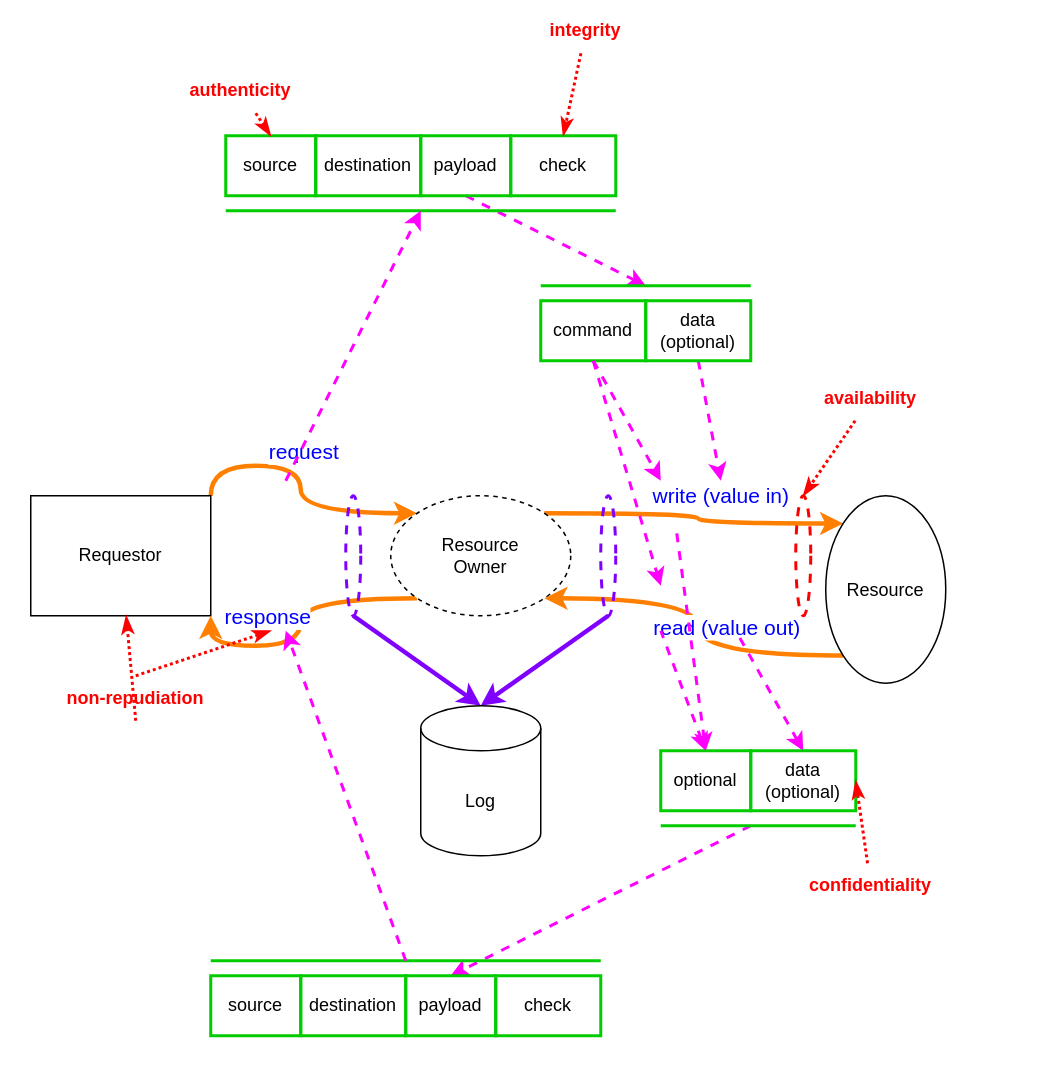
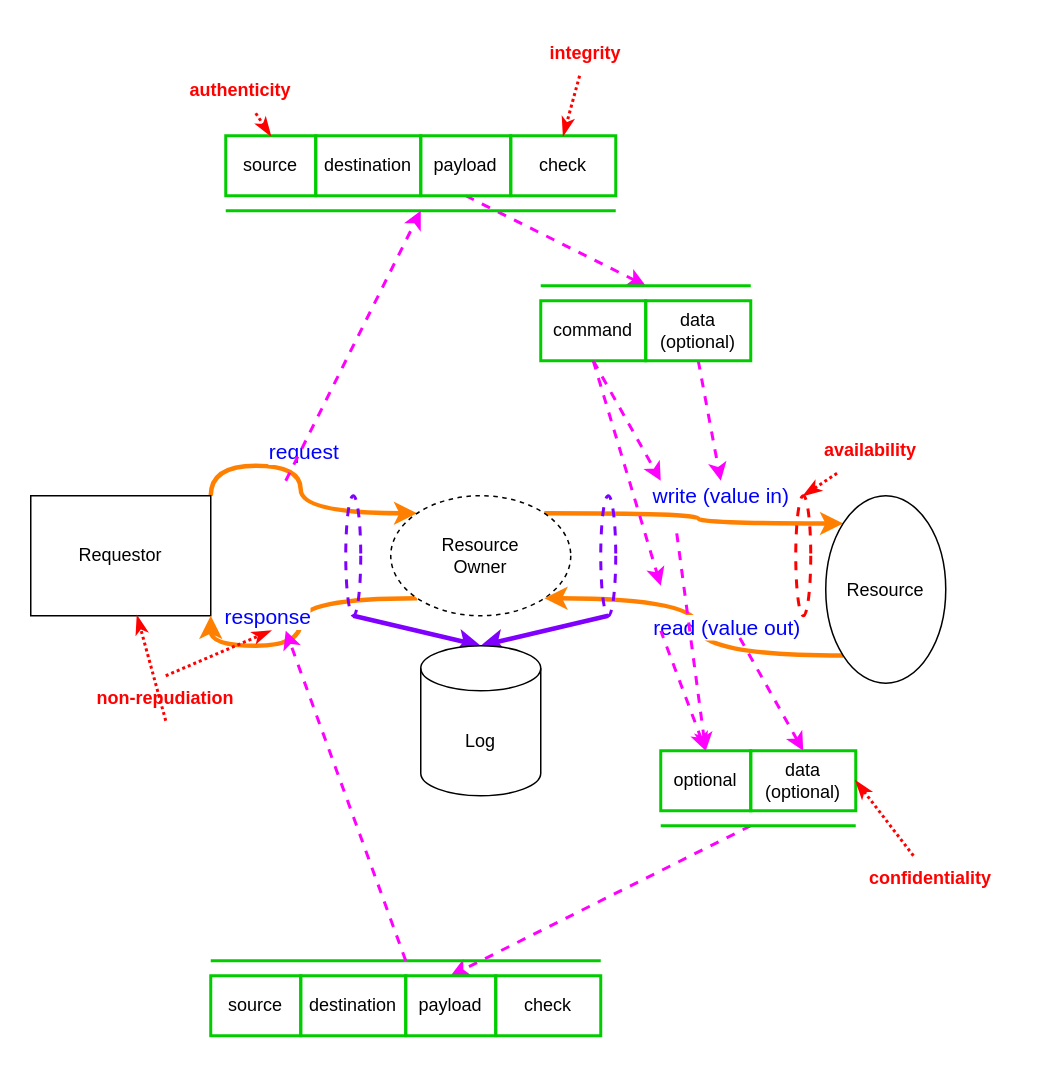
  <mxCell id="0" />
  <mxCell id="1" parent="0" />
  <mxCell id="2" style="edgeStyle=orthogonalEdgeStyle;rounded=0;orthogonalLoop=1;jettySize=auto;html=1;exitX=1;exitY=0;exitDx=0;exitDy=0;entryX=0;entryY=0;entryDx=0;entryDy=0;curved=1;strokeWidth=3;strokeColor=#FF8000;" edge="1" parent="1" source="4" target="10"><mxGeometry relative="1" as="geometry" /></mxCell>
  <mxCell id="3" value="&lt;font style=&quot;font-size: 14px;&quot; color=&quot;#0000ff&quot;&gt;request&lt;/font&gt;" style="edgeLabel;html=1;align=center;verticalAlign=middle;resizable=0;points=[];" vertex="1" connectable="0" parent="2"><mxGeometry x="-0.133" relative="1" as="geometry"><mxPoint x="1" y="-12" as="offset" /></mxGeometry></mxCell>
  <mxCell id="4" value="Requestor" style="whiteSpace=wrap;html=1;rounded=0;" vertex="1" parent="1"><mxGeometry x="20" y="330" width="120" height="80" as="geometry" /></mxCell>
  <mxCell id="5" style="edgeStyle=orthogonalEdgeStyle;rounded=0;orthogonalLoop=1;jettySize=auto;html=1;exitX=0;exitY=1;exitDx=0;exitDy=0;entryX=1;entryY=1;entryDx=0;entryDy=0;curved=1;strokeWidth=3;strokeColor=#FF8000;" edge="1" parent="1" source="10" target="4"><mxGeometry relative="1" as="geometry" /></mxCell>
  <mxCell id="6" value="response" style="edgeLabel;html=1;align=center;verticalAlign=middle;resizable=0;points=[];fontSize=14;fontColor=#0000FF;" vertex="1" connectable="0" parent="5"><mxGeometry x="-0.267" y="-1" relative="1" as="geometry"><mxPoint x="-31" y="13" as="offset" /></mxGeometry></mxCell>
  <mxCell id="7" style="edgeStyle=orthogonalEdgeStyle;rounded=0;orthogonalLoop=1;jettySize=auto;html=1;exitX=1;exitY=0;exitDx=0;exitDy=0;entryX=0;entryY=0;entryDx=0;entryDy=0;curved=1;strokeWidth=3;strokeColor=#FF8000;" edge="1" parent="1" source="10" target="14"><mxGeometry relative="1" as="geometry" /></mxCell>
  <mxCell id="8" value="write (value in)" style="edgeLabel;html=1;align=center;verticalAlign=middle;resizable=0;points=[];fontSize=14;fontColor=#0000FF;" vertex="1" connectable="0" parent="7"><mxGeometry x="-0.236" y="2" relative="1" as="geometry"><mxPoint x="38" y="-10" as="offset" /></mxGeometry></mxCell>
  <mxCell id="9" style="rounded=0;orthogonalLoop=1;jettySize=auto;html=1;exitX=0.5;exitY=1;exitDx=0;exitDy=0;strokeWidth=3;strokeColor=#7F00FF;entryX=0.5;entryY=0;entryDx=0;entryDy=0;entryPerimeter=0;" edge="1" parent="1" source="17" target="15"><mxGeometry relative="1" as="geometry"><mxPoint x="320" y="580" as="targetPoint" /></mxGeometry></mxCell>
  <mxCell id="10" value="Resource&lt;br&gt;Owner" style="ellipse;whiteSpace=wrap;html=1;dashed=1;" vertex="1" parent="1"><mxGeometry x="260" y="330" width="120" height="80" as="geometry" /></mxCell>
  <mxCell id="11" style="edgeStyle=orthogonalEdgeStyle;rounded=0;orthogonalLoop=1;jettySize=auto;html=1;exitX=0;exitY=1;exitDx=0;exitDy=0;entryX=1;entryY=1;entryDx=0;entryDy=0;curved=1;strokeWidth=3;strokeColor=#FF8000;" edge="1" parent="1" source="14" target="10"><mxGeometry relative="1" as="geometry" /></mxCell>
  <mxCell id="12" value="read (value out)" style="edgeLabel;html=1;align=center;verticalAlign=middle;resizable=0;points=[];fontSize=14;fontColor=#0000FF;" vertex="1" connectable="0" parent="11"><mxGeometry x="0.082" relative="1" as="geometry"><mxPoint x="18" y="12" as="offset" /></mxGeometry></mxCell>
  <mxCell id="13" style="rounded=0;orthogonalLoop=1;jettySize=auto;html=1;exitX=0.5;exitY=1;exitDx=0;exitDy=0;entryX=0.5;entryY=0;entryDx=0;entryDy=0;strokeWidth=3;strokeColor=#7F00FF;entryPerimeter=0;" edge="1" parent="1" source="16" target="15"><mxGeometry relative="1" as="geometry" /></mxCell>
  <mxCell id="14" value="Resource" style="ellipse;whiteSpace=wrap;html=1;" vertex="1" parent="1"><mxGeometry x="550" y="330" width="80" height="125" as="geometry" /></mxCell>
- <mxCell id="15" value="&lt;font color=&quot;#000000&quot; style=&quot;font-size: 12px;&quot;&gt;Log&lt;/font&gt;" style="shape=cylinder3;whiteSpace=wrap;html=1;boundedLbl=1;backgroundOutline=1;size=15;fontSize=14;fontColor=#0000FF;" vertex="1" parent="1"><mxGeometry x="280" y="470" width="80" height="100" as="geometry" /></mxCell>
+ <mxCell id="15" value="&lt;font color=&quot;#000000&quot; style=&quot;font-size: 12px;&quot;&gt;Log&lt;/font&gt;" style="shape=cylinder3;whiteSpace=wrap;html=1;boundedLbl=1;backgroundOutline=1;size=15;fontSize=14;fontColor=#0000FF;" vertex="1" parent="1"><mxGeometry x="280" y="430" width="80" height="100" as="geometry" /></mxCell>
  <mxCell id="16" value="" style="ellipse;whiteSpace=wrap;html=1;fontSize=12;fontColor=#000000;dashed=1;strokeColor=#7F00FF;fillColor=none;strokeWidth=2;" vertex="1" parent="1"><mxGeometry x="400" y="330" width="10" height="80" as="geometry" /></mxCell>
  <mxCell id="17" value="" style="ellipse;whiteSpace=wrap;html=1;fontSize=12;fontColor=#000000;dashed=1;strokeColor=#7F00FF;fillColor=none;strokeWidth=2;" vertex="1" parent="1"><mxGeometry x="230" y="330" width="10" height="80" as="geometry" /></mxCell>
  <mxCell id="18" value="optional" style="rounded=0;whiteSpace=wrap;html=1;strokeColor=#00CC00;fontSize=12;fontColor=#000000;fillColor=none;strokeWidth=2;" vertex="1" parent="1"><mxGeometry x="440" y="500" width="60" height="40" as="geometry" /></mxCell>
  <mxCell id="19" style="edgeStyle=none;rounded=0;orthogonalLoop=1;jettySize=auto;html=1;exitX=0.5;exitY=0;exitDx=0;exitDy=0;dashed=1;strokeColor=#FF00FF;strokeWidth=2;fontSize=12;fontColor=#000000;startArrow=classic;startFill=1;endArrow=none;endFill=0;" edge="1" parent="1" source="20"><mxGeometry relative="1" as="geometry"><mxPoint x="490" y="420" as="targetPoint" /></mxGeometry></mxCell>
  <mxCell id="20" value="data&lt;br&gt;(optional)" style="rounded=0;whiteSpace=wrap;html=1;strokeColor=#00CC00;fontSize=12;fontColor=#000000;fillColor=none;strokeWidth=2;" vertex="1" parent="1"><mxGeometry x="500" y="500" width="70" height="40" as="geometry" /></mxCell>
  <mxCell id="21" style="edgeStyle=none;rounded=0;orthogonalLoop=1;jettySize=auto;html=1;strokeColor=#FF00FF;strokeWidth=2;fontSize=12;fontColor=#000000;dashed=1;exitX=0.5;exitY=1;exitDx=0;exitDy=0;" edge="1" parent="1" source="22"><mxGeometry relative="1" as="geometry"><mxPoint x="440" y="320" as="targetPoint" /></mxGeometry></mxCell>
  <mxCell id="22" value="command" style="rounded=0;whiteSpace=wrap;html=1;strokeColor=#00CC00;fontSize=12;fontColor=#000000;fillColor=none;strokeWidth=2;" vertex="1" parent="1"><mxGeometry x="360" y="200" width="70" height="40" as="geometry" /></mxCell>
  <mxCell id="23" style="edgeStyle=none;rounded=0;orthogonalLoop=1;jettySize=auto;html=1;exitX=0.5;exitY=1;exitDx=0;exitDy=0;strokeColor=#FF00FF;strokeWidth=2;fontSize=12;fontColor=#000000;dashed=1;" edge="1" parent="1" source="24"><mxGeometry relative="1" as="geometry"><mxPoint x="480" y="320" as="targetPoint" /></mxGeometry></mxCell>
  <mxCell id="24" value="data&lt;br&gt;(optional)" style="rounded=0;whiteSpace=wrap;html=1;strokeColor=#00CC00;fontSize=12;fontColor=#000000;fillColor=none;strokeWidth=2;" vertex="1" parent="1"><mxGeometry x="430" y="200" width="70" height="40" as="geometry" /></mxCell>
  <mxCell id="25" style="edgeStyle=none;rounded=0;orthogonalLoop=1;jettySize=auto;html=1;dashed=1;strokeColor=#FF00FF;strokeWidth=2;fontSize=12;fontColor=#000000;startArrow=none;startFill=0;endArrow=classic;endFill=1;entryX=0.5;entryY=0;entryDx=0;entryDy=0;" edge="1" parent="1" target="26"><mxGeometry relative="1" as="geometry"><mxPoint x="590" y="720" as="targetPoint" /><mxPoint x="500" y="550" as="sourcePoint" /></mxGeometry></mxCell>
  <mxCell id="26" value="payload" style="rounded=0;whiteSpace=wrap;html=1;strokeColor=#00CC00;fontSize=12;fontColor=#000000;fillColor=none;strokeWidth=2;" vertex="1" parent="1"><mxGeometry x="270" y="650" width="60" height="40" as="geometry" /></mxCell>
  <mxCell id="27" value="check" style="rounded=0;whiteSpace=wrap;html=1;strokeColor=#00CC00;fontSize=12;fontColor=#000000;fillColor=none;strokeWidth=2;" vertex="1" parent="1"><mxGeometry x="330" y="650" width="70" height="40" as="geometry" /></mxCell>
  <mxCell id="28" value="source" style="rounded=0;whiteSpace=wrap;html=1;strokeColor=#00CC00;fontSize=12;fontColor=#000000;fillColor=none;strokeWidth=2;" vertex="1" parent="1"><mxGeometry x="140" y="650" width="60" height="40" as="geometry" /></mxCell>
  <mxCell id="29" value="destination" style="rounded=0;whiteSpace=wrap;html=1;strokeColor=#00CC00;fontSize=12;fontColor=#000000;fillColor=none;strokeWidth=2;" vertex="1" parent="1"><mxGeometry x="200" y="650" width="70" height="40" as="geometry" /></mxCell>
  <mxCell id="30" style="edgeStyle=none;rounded=0;orthogonalLoop=1;jettySize=auto;html=1;exitX=0.5;exitY=1;exitDx=0;exitDy=0;dashed=1;strokeColor=#FF00FF;strokeWidth=2;fontSize=12;fontColor=#000000;startArrow=none;startFill=0;endArrow=classic;endFill=1;" edge="1" parent="1" source="31"><mxGeometry relative="1" as="geometry"><mxPoint x="430" y="190" as="targetPoint" /></mxGeometry></mxCell>
  <mxCell id="31" value="payload" style="rounded=0;whiteSpace=wrap;html=1;strokeColor=#00CC00;fontSize=12;fontColor=#000000;fillColor=none;strokeWidth=2;" vertex="1" parent="1"><mxGeometry x="280" y="90" width="60" height="40" as="geometry" /></mxCell>
  <mxCell id="32" value="check" style="rounded=0;whiteSpace=wrap;html=1;strokeColor=#00CC00;fontSize=12;fontColor=#000000;fillColor=none;strokeWidth=2;" vertex="1" parent="1"><mxGeometry x="340" y="90" width="70" height="40" as="geometry" /></mxCell>
  <mxCell id="33" value="source" style="rounded=0;whiteSpace=wrap;html=1;strokeColor=#00CC00;fontSize=12;fontColor=#000000;fillColor=none;strokeWidth=2;" vertex="1" parent="1"><mxGeometry x="150" y="90" width="60" height="40" as="geometry" /></mxCell>
  <mxCell id="34" value="destination" style="rounded=0;whiteSpace=wrap;html=1;strokeColor=#00CC00;fontSize=12;fontColor=#000000;fillColor=none;strokeWidth=2;" vertex="1" parent="1"><mxGeometry x="210" y="90" width="70" height="40" as="geometry" /></mxCell>
  <mxCell id="35" value="" style="endArrow=none;html=1;rounded=0;strokeColor=#00CC00;strokeWidth=2;fontSize=12;fontColor=#000000;" edge="1" parent="1"><mxGeometry width="50" height="50" relative="1" as="geometry"><mxPoint x="440" y="550" as="sourcePoint" /><mxPoint x="570" y="550" as="targetPoint" /></mxGeometry></mxCell>
  <mxCell id="36" value="" style="endArrow=none;html=1;rounded=0;strokeColor=#00CC00;strokeWidth=2;fontSize=12;fontColor=#000000;" edge="1" parent="1"><mxGeometry width="50" height="50" relative="1" as="geometry"><mxPoint x="360" y="190" as="sourcePoint" /><mxPoint x="500" y="190" as="targetPoint" /></mxGeometry></mxCell>
  <mxCell id="37" value="" style="endArrow=none;html=1;rounded=0;strokeColor=#00CC00;strokeWidth=2;fontSize=12;fontColor=#000000;" edge="1" parent="1"><mxGeometry width="50" height="50" relative="1" as="geometry"><mxPoint x="140" y="640" as="sourcePoint" /><mxPoint x="400" y="640" as="targetPoint" /></mxGeometry></mxCell>
  <mxCell id="38" value="" style="endArrow=none;html=1;rounded=0;strokeColor=#00CC00;strokeWidth=2;fontSize=12;fontColor=#000000;" edge="1" parent="1"><mxGeometry width="50" height="50" relative="1" as="geometry"><mxPoint x="150" y="140" as="sourcePoint" /><mxPoint x="410" y="140" as="targetPoint" /></mxGeometry></mxCell>
  <mxCell id="39" style="edgeStyle=none;rounded=0;orthogonalLoop=1;jettySize=auto;html=1;dashed=1;strokeColor=#FF00FF;strokeWidth=2;fontSize=12;fontColor=#000000;startArrow=none;startFill=0;endArrow=classic;endFill=1;" edge="1" parent="1"><mxGeometry relative="1" as="geometry"><mxPoint x="280" y="140" as="targetPoint" /><mxPoint x="190" y="320" as="sourcePoint" /></mxGeometry></mxCell>
  <mxCell id="40" style="edgeStyle=none;rounded=0;orthogonalLoop=1;jettySize=auto;html=1;dashed=1;strokeColor=#FF00FF;strokeWidth=2;fontSize=12;fontColor=#000000;startArrow=none;startFill=0;endArrow=classic;endFill=1;" edge="1" parent="1"><mxGeometry relative="1" as="geometry"><mxPoint x="190" y="420" as="targetPoint" /><mxPoint x="270" y="640" as="sourcePoint" /></mxGeometry></mxCell>
  <mxCell id="41" style="edgeStyle=none;rounded=0;orthogonalLoop=1;jettySize=auto;html=1;entryX=0.5;entryY=0;entryDx=0;entryDy=0;strokeColor=#FF0000;strokeWidth=2;fontSize=12;fontColor=#FF0000;startArrow=none;startFill=0;endArrow=classicThin;endFill=1;dashed=1;dashPattern=1 1;" edge="1" parent="1" source="42" target="33"><mxGeometry relative="1" as="geometry" /></mxCell>
  <mxCell id="42" value="&lt;font color=&quot;#ff0000&quot;&gt;&lt;b&gt;authenticity&lt;/b&gt;&lt;/font&gt;" style="text;html=1;strokeColor=none;fillColor=none;align=center;verticalAlign=middle;whiteSpace=wrap;rounded=0;strokeWidth=2;fontSize=12;fontColor=#000000;" vertex="1" parent="1"><mxGeometry x="100" y="45" width="120" height="30" as="geometry" /></mxCell>
  <mxCell id="43" style="edgeStyle=none;rounded=0;orthogonalLoop=1;jettySize=auto;html=1;entryX=0.5;entryY=0;entryDx=0;entryDy=0;dashed=1;dashPattern=1 1;strokeColor=#FF0000;strokeWidth=2;fontSize=12;fontColor=#FF0000;startArrow=none;startFill=0;endArrow=classicThin;endFill=1;" edge="1" parent="1" source="44" target="32"><mxGeometry relative="1" as="geometry" /></mxCell>
- <mxCell id="44" value="&lt;font color=&quot;#ff0000&quot;&gt;&lt;b&gt;integrity&lt;/b&gt;&lt;/font&gt;" style="text;html=1;strokeColor=none;fillColor=none;align=center;verticalAlign=middle;whiteSpace=wrap;rounded=0;strokeWidth=2;fontSize=12;fontColor=#000000;" vertex="1" parent="1"><mxGeometry x="330" y="5" width="120" height="30" as="geometry" /></mxCell>
+ <mxCell id="44" value="&lt;font color=&quot;#ff0000&quot;&gt;&lt;b&gt;integrity&lt;/b&gt;&lt;/font&gt;" style="text;html=1;strokeColor=none;fillColor=none;align=center;verticalAlign=middle;whiteSpace=wrap;rounded=0;strokeWidth=2;fontSize=12;fontColor=#000000;" vertex="1" parent="1"><mxGeometry x="330" y="20" width="120" height="30" as="geometry" /></mxCell>
  <mxCell id="45" style="edgeStyle=none;rounded=0;orthogonalLoop=1;jettySize=auto;html=1;dashed=1;dashPattern=1 1;strokeColor=#FF0000;strokeWidth=2;fontSize=12;fontColor=#FF0000;startArrow=none;startFill=0;endArrow=classicThin;endFill=1;exitX=0.5;exitY=0;exitDx=0;exitDy=0;" edge="1" parent="1" source="46"><mxGeometry relative="1" as="geometry"><mxPoint x="180" y="420" as="targetPoint" /></mxGeometry></mxCell>
- <mxCell id="46" value="&lt;font color=&quot;#ff0000&quot;&gt;&lt;b&gt;non-repudiation&lt;/b&gt;&lt;/font&gt;" style="text;html=1;strokeColor=none;fillColor=none;align=center;verticalAlign=middle;whiteSpace=wrap;rounded=0;strokeWidth=2;fontSize=12;fontColor=#000000;" vertex="1" parent="1"><mxGeometry x="30" y="450" width="120" height="30" as="geometry" /></mxCell>
+ <mxCell id="46" value="&lt;font color=&quot;#ff0000&quot;&gt;&lt;b&gt;non-repudiation&lt;/b&gt;&lt;/font&gt;" style="text;html=1;strokeColor=none;fillColor=none;align=center;verticalAlign=middle;whiteSpace=wrap;rounded=0;strokeWidth=2;fontSize=12;fontColor=#000000;" vertex="1" parent="1"><mxGeometry x="50" y="450" width="120" height="30" as="geometry" /></mxCell>
  <mxCell id="47" style="edgeStyle=none;rounded=0;orthogonalLoop=1;jettySize=auto;html=1;dashed=1;dashPattern=1 1;strokeColor=#FF0000;strokeWidth=2;fontSize=12;fontColor=#FF0000;startArrow=none;startFill=0;endArrow=classicThin;endFill=1;entryX=1;entryY=0.5;entryDx=0;entryDy=0;" edge="1" parent="1" source="48" target="20"><mxGeometry relative="1" as="geometry"><mxPoint x="530" y="420" as="targetPoint" /></mxGeometry></mxCell>
- <mxCell id="48" value="&lt;font color=&quot;#ff0000&quot;&gt;&lt;b&gt;confidentiality&lt;/b&gt;&lt;/font&gt;" style="text;html=1;strokeColor=none;fillColor=none;align=center;verticalAlign=middle;whiteSpace=wrap;rounded=0;strokeWidth=2;fontSize=12;fontColor=#000000;" vertex="1" parent="1"><mxGeometry x="520" y="575" width="120" height="30" as="geometry" /></mxCell>
+ <mxCell id="48" value="&lt;font color=&quot;#ff0000&quot;&gt;&lt;b&gt;confidentiality&lt;/b&gt;&lt;/font&gt;" style="text;html=1;strokeColor=none;fillColor=none;align=center;verticalAlign=middle;whiteSpace=wrap;rounded=0;strokeWidth=2;fontSize=12;fontColor=#000000;" vertex="1" parent="1"><mxGeometry x="560" y="570" width="120" height="30" as="geometry" /></mxCell>
  <mxCell id="49" style="edgeStyle=none;rounded=0;orthogonalLoop=1;jettySize=auto;html=1;entryX=0.5;entryY=0;entryDx=0;entryDy=0;dashed=1;dashPattern=1 1;strokeColor=#FF0000;strokeWidth=2;fontSize=12;fontColor=#FF0000;startArrow=none;startFill=0;endArrow=classicThin;endFill=1;" edge="1" parent="1" source="50" target="55"><mxGeometry relative="1" as="geometry" /></mxCell>
- <mxCell id="50" value="&lt;font color=&quot;#ff0000&quot;&gt;&lt;b&gt;availability&lt;/b&gt;&lt;/font&gt;" style="text;html=1;strokeColor=none;fillColor=none;align=center;verticalAlign=middle;whiteSpace=wrap;rounded=0;strokeWidth=2;fontSize=12;fontColor=#000000;" vertex="1" parent="1"><mxGeometry x="520" y="250" width="120" height="30" as="geometry" /></mxCell>
+ <mxCell id="50" value="&lt;font color=&quot;#ff0000&quot;&gt;&lt;b&gt;availability&lt;/b&gt;&lt;/font&gt;" style="text;html=1;strokeColor=none;fillColor=none;align=center;verticalAlign=middle;whiteSpace=wrap;rounded=0;strokeWidth=2;fontSize=12;fontColor=#000000;" vertex="1" parent="1"><mxGeometry x="520" y="285" width="120" height="30" as="geometry" /></mxCell>
  <mxCell id="51" style="edgeStyle=none;rounded=0;orthogonalLoop=1;jettySize=auto;html=1;exitX=0.5;exitY=0;exitDx=0;exitDy=0;dashed=1;strokeColor=#FF00FF;strokeWidth=2;fontSize=12;fontColor=#000000;startArrow=classic;startFill=1;endArrow=none;endFill=0;" edge="1" parent="1" source="18"><mxGeometry relative="1" as="geometry"><mxPoint x="440" y="420" as="targetPoint" /><mxPoint x="505" y="510" as="sourcePoint" /></mxGeometry></mxCell>
  <mxCell id="52" style="edgeStyle=none;rounded=0;orthogonalLoop=1;jettySize=auto;html=1;strokeColor=#FF00FF;strokeWidth=2;fontSize=12;fontColor=#000000;dashed=1;exitX=0.5;exitY=1;exitDx=0;exitDy=0;" edge="1" parent="1" source="22"><mxGeometry relative="1" as="geometry"><mxPoint x="440" y="390" as="targetPoint" /><mxPoint x="438" y="250" as="sourcePoint" /></mxGeometry></mxCell>
  <mxCell id="53" style="edgeStyle=none;rounded=0;orthogonalLoop=1;jettySize=auto;html=1;dashed=1;dashPattern=1 1;strokeColor=#FF0000;strokeWidth=2;fontSize=12;fontColor=#FF0000;startArrow=none;startFill=0;endArrow=classicThin;endFill=1;exitX=0.5;exitY=1;exitDx=0;exitDy=0;" edge="1" parent="1" source="46" target="4"><mxGeometry relative="1" as="geometry"><mxPoint x="180" y="430" as="targetPoint" /><mxPoint x="110.769" y="480" as="sourcePoint" /></mxGeometry></mxCell>
  <mxCell id="54" style="edgeStyle=none;rounded=0;orthogonalLoop=1;jettySize=auto;html=1;exitX=0.5;exitY=0;exitDx=0;exitDy=0;dashed=1;strokeColor=#FF00FF;strokeWidth=2;fontSize=12;fontColor=#000000;startArrow=classic;startFill=1;endArrow=none;endFill=0;" edge="1" parent="1" source="18"><mxGeometry relative="1" as="geometry"><mxPoint x="450" y="350" as="targetPoint" /><mxPoint x="440" y="510" as="sourcePoint" /></mxGeometry></mxCell>
  <mxCell id="55" value="" style="ellipse;whiteSpace=wrap;html=1;fontSize=12;fontColor=#000000;dashed=1;strokeColor=#FF0000;fillColor=none;strokeWidth=2;" vertex="1" parent="1"><mxGeometry x="530" y="330" width="10" height="80" as="geometry" /></mxCell>
